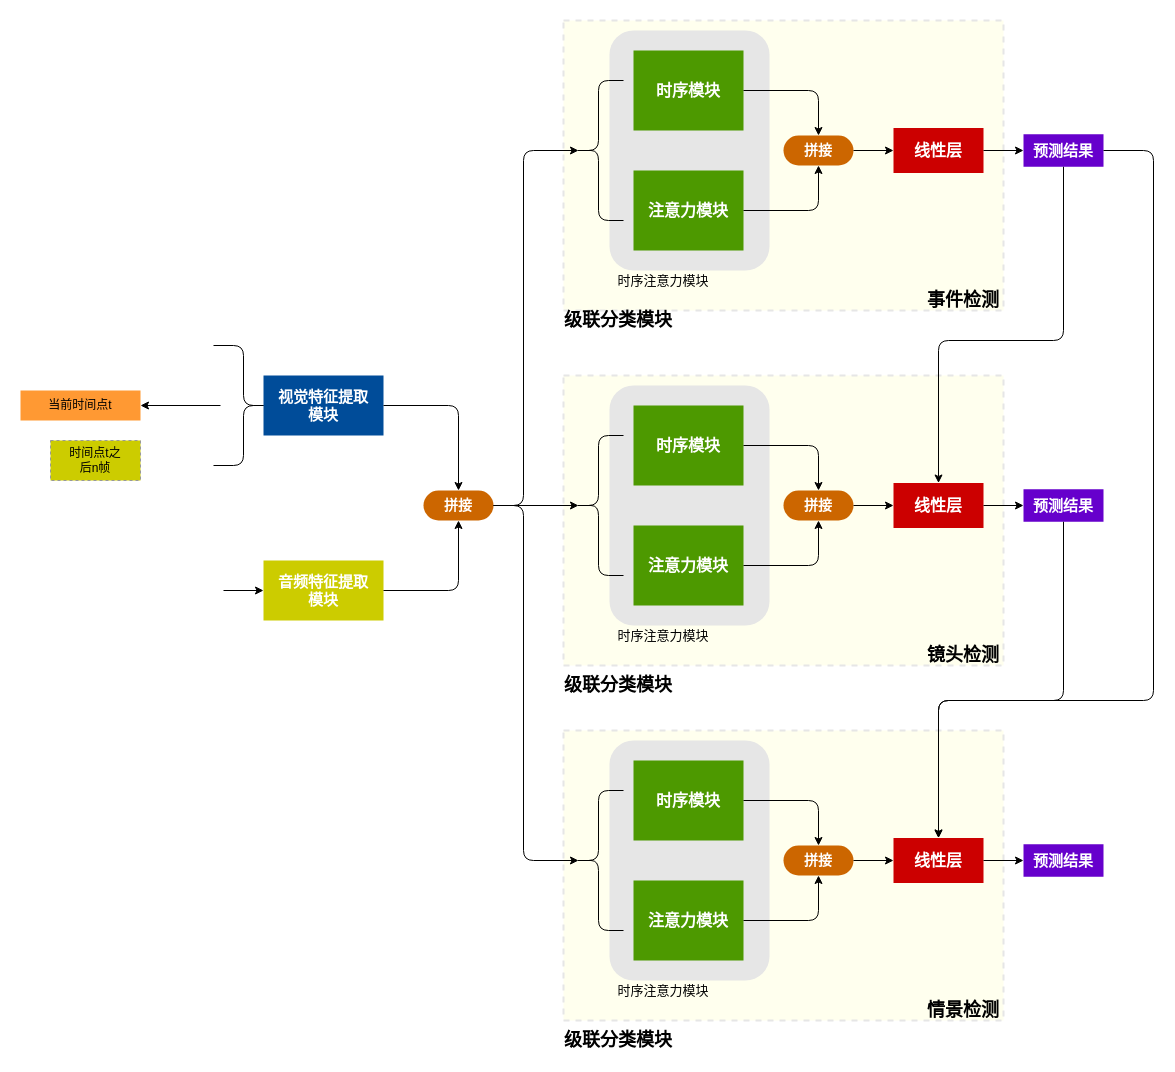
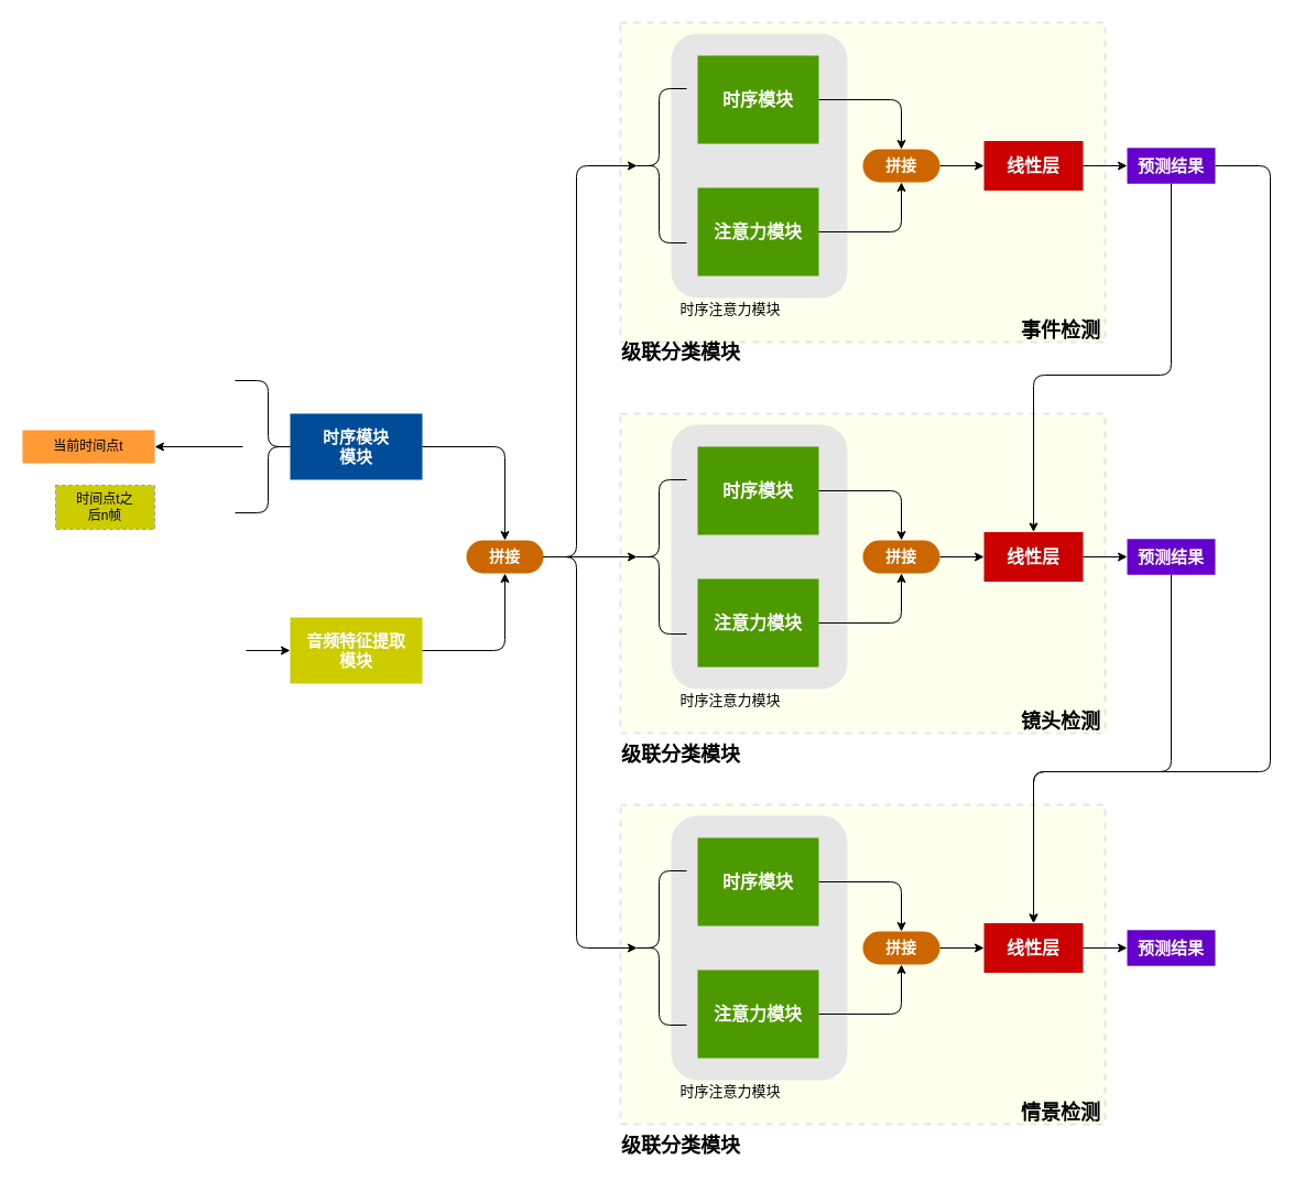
  <mxCell id="0" />
  <mxCell id="1" parent="0" />
  <mxCell id="2" value="" style="rounded=0;whiteSpace=wrap;html=1;fillColor=#FFFFee;dashed=1;strokeColor=#E6E6E6;strokeWidth=2;" vertex="1" parent="1"><mxGeometry x="563" y="730" width="440" height="290" as="geometry" /></mxCell>
  <mxCell id="3" value="" style="rounded=1;whiteSpace=wrap;html=1;fillColor=#E6E6E6;strokeColor=none;" vertex="1" parent="1"><mxGeometry x="609" y="740" width="160" height="240" as="geometry" /></mxCell>
  <mxCell id="4" value="时间点t之&lt;br /&gt;后n帧" style="rounded=0;whiteSpace=wrap;html=1;dashed=1;strokeColor=#999999;fillColor=#cccc00;" vertex="1" parent="1"><mxGeometry x="50" y="440" width="90" height="40" as="geometry" /></mxCell>
  <mxCell id="5" value="当前时间点t" style="rounded=0;whiteSpace=wrap;html=1;fillColor=#FF9933;strokeColor=none;" vertex="1" parent="1"><mxGeometry x="20" y="390" width="120" height="30" as="geometry" /></mxCell>
  <mxCell id="6" value="" style="endArrow=classic;html=1;entryX=1;entryY=0.5;entryDx=0;entryDy=0;strokeWidth=1;rounded=0;" edge="1" parent="1" target="5"><mxGeometry width="50" height="50" relative="1" as="geometry"><mxPoint x="220" y="405" as="sourcePoint" /><mxPoint x="430" y="470" as="targetPoint" /></mxGeometry></mxCell>
  <mxCell id="7" value="" style="shape=curlyBracket;whiteSpace=wrap;html=1;rounded=1;rotation=180;" vertex="1" parent="1"><mxGeometry x="213" y="345" width="60" height="120" as="geometry" /></mxCell>
- <mxCell id="8" value="&lt;font style=&quot;font-size: 15px;&quot;&gt;&lt;b&gt;视觉特征提取&lt;br&gt;模块&lt;/b&gt;&lt;/font&gt;" style="rounded=0;whiteSpace=wrap;html=1;strokeColor=none;fillColor=#004C99;gradientColor=none;fontColor=#FFFFFF;" vertex="1" parent="1"><mxGeometry x="263" y="375" width="120" height="60" as="geometry" /></mxCell>
+ <mxCell id="8" value="&lt;font style=&quot;font-size: 15px;&quot;&gt;&lt;b&gt;时序模块&lt;br&gt;模块&lt;/b&gt;&lt;/font&gt;" style="rounded=0;whiteSpace=wrap;html=1;strokeColor=none;fillColor=#004C99;gradientColor=none;fontColor=#FFFFFF;" vertex="1" parent="1"><mxGeometry x="263" y="375" width="120" height="60" as="geometry" /></mxCell>
  <mxCell id="9" value="&lt;font style=&quot;font-size: 15px;&quot;&gt;&lt;b&gt;音频特征提取&lt;br /&gt;模块&lt;/b&gt;&lt;/font&gt;" style="rounded=0;whiteSpace=wrap;html=1;strokeColor=none;fillColor=#CCCC00;gradientColor=none;fontColor=#FFFFFF;" vertex="1" parent="1"><mxGeometry x="263" y="560" width="120" height="60" as="geometry" /></mxCell>
  <mxCell id="10" value="&lt;b&gt;&lt;font style=&quot;font-size: 14px;&quot;&gt;拼接&lt;/font&gt;&lt;/b&gt;" style="rounded=1;whiteSpace=wrap;html=1;fillColor=#CC6600;gradientColor=none;fontColor=#FFFFFF;arcSize=50;strokeColor=none;" vertex="1" parent="1"><mxGeometry x="423" y="490" width="70" height="30" as="geometry" /></mxCell>
  <mxCell id="11" value="" style="edgeStyle=segmentEdgeStyle;endArrow=classic;html=1;exitX=1;exitY=0.5;exitDx=0;exitDy=0;" edge="1" parent="1" source="8" target="10"><mxGeometry width="50" height="50" relative="1" as="geometry"><mxPoint x="343" y="490" as="sourcePoint" /><mxPoint x="393" y="440" as="targetPoint" /></mxGeometry></mxCell>
  <mxCell id="12" value="" style="edgeStyle=segmentEdgeStyle;endArrow=classic;html=1;exitX=1;exitY=0.5;exitDx=0;exitDy=0;entryX=0.5;entryY=1;entryDx=0;entryDy=0;" edge="1" parent="1" source="9" target="10"><mxGeometry width="50" height="50" relative="1" as="geometry"><mxPoint x="393" y="415" as="sourcePoint" /><mxPoint x="453" y="530" as="targetPoint" /></mxGeometry></mxCell>
  <mxCell id="13" value="&lt;font style&gt;&lt;b style=&quot;font-size: 16px;&quot;&gt;注意力模块&lt;/b&gt;&lt;/font&gt;" style="rounded=0;whiteSpace=wrap;html=1;strokeColor=none;fillColor=#4D9900;gradientColor=none;fontColor=#FFFFFF;" vertex="1" parent="1"><mxGeometry x="633" y="880" width="110" height="80" as="geometry" /></mxCell>
  <mxCell id="14" value="&lt;font style&gt;&lt;b style=&quot;font-size: 16px;&quot;&gt;时序模块&lt;/b&gt;&lt;/font&gt;" style="rounded=0;whiteSpace=wrap;html=1;strokeColor=none;fillColor=#4D9900;gradientColor=none;fontColor=#FFFFFF;" vertex="1" parent="1"><mxGeometry x="633" y="760" width="110" height="80" as="geometry" /></mxCell>
  <mxCell id="15" value="" style="shape=curlyBracket;whiteSpace=wrap;html=1;rounded=1;fillColor=#E6E6E6;" vertex="1" parent="1"><mxGeometry x="573" y="790" width="50" height="140" as="geometry" /></mxCell>
  <mxCell id="16" value="&lt;b&gt;&lt;font style=&quot;font-size: 14px;&quot;&gt;拼接&lt;/font&gt;&lt;/b&gt;" style="rounded=1;whiteSpace=wrap;html=1;fillColor=#CC6600;gradientColor=none;fontColor=#FFFFFF;arcSize=50;strokeColor=none;" vertex="1" parent="1"><mxGeometry x="783" y="845" width="70" height="30" as="geometry" /></mxCell>
  <mxCell id="17" value="" style="edgeStyle=segmentEdgeStyle;endArrow=classic;html=1;exitX=1;exitY=0.5;exitDx=0;exitDy=0;" edge="1" parent="1" source="14" target="16"><mxGeometry width="50" height="50" relative="1" as="geometry"><mxPoint x="803" y="772.5" as="sourcePoint" /><mxPoint x="813" y="807.5" as="targetPoint" /></mxGeometry></mxCell>
  <mxCell id="18" value="" style="edgeStyle=segmentEdgeStyle;endArrow=classic;html=1;exitX=1;exitY=0.5;exitDx=0;exitDy=0;entryX=0.5;entryY=1;entryDx=0;entryDy=0;" edge="1" parent="1" source="13" target="16"><mxGeometry width="50" height="50" relative="1" as="geometry"><mxPoint x="803" y="957.5" as="sourcePoint" /><mxPoint x="873" y="897.5" as="targetPoint" /></mxGeometry></mxCell>
  <mxCell id="19" value="&lt;font style&gt;&lt;b style=&quot;font-size: 16px;&quot;&gt;线性层&lt;/b&gt;&lt;/font&gt;" style="rounded=0;whiteSpace=wrap;html=1;strokeColor=none;fillColor=#CC0000;gradientColor=none;fontColor=#FFFFFF;" vertex="1" parent="1"><mxGeometry x="893" y="837.5" width="90" height="45" as="geometry" /></mxCell>
  <mxCell id="20" value="" style="endArrow=classic;html=1;entryX=0;entryY=0.5;entryDx=0;entryDy=0;strokeWidth=1;rounded=0;exitX=1;exitY=0.5;exitDx=0;exitDy=0;" edge="1" parent="1" source="16" target="19"><mxGeometry width="50" height="50" relative="1" as="geometry"><mxPoint x="893" y="730" as="sourcePoint" /><mxPoint x="813" y="730" as="targetPoint" /></mxGeometry></mxCell>
  <mxCell id="21" value="&lt;font style&gt;&lt;b style=&quot;font-size: 15px;&quot;&gt;预测结果&lt;/b&gt;&lt;/font&gt;" style="rounded=0;whiteSpace=wrap;html=1;strokeColor=none;fillColor=#6600CC;gradientColor=none;fontColor=#FFFFFF;" vertex="1" parent="1"><mxGeometry x="1023" y="843.75" width="80" height="32.5" as="geometry" /></mxCell>
  <mxCell id="22" value="" style="endArrow=classic;html=1;entryX=0;entryY=0.5;entryDx=0;entryDy=0;strokeWidth=1;rounded=0;exitX=1;exitY=0.5;exitDx=0;exitDy=0;" edge="1" parent="1" source="19" target="21"><mxGeometry width="50" height="50" relative="1" as="geometry"><mxPoint x="863" y="870" as="sourcePoint" /><mxPoint x="903" y="870" as="targetPoint" /></mxGeometry></mxCell>
  <mxCell id="23" value="&lt;font style=&quot;font-size: 13px;&quot;&gt;时序注意力模块&lt;/font&gt;" style="text;html=1;strokeColor=none;fillColor=none;align=center;verticalAlign=middle;whiteSpace=wrap;rounded=0;dashed=1;" vertex="1" parent="1"><mxGeometry x="613" y="980" width="100" height="20" as="geometry" /></mxCell>
  <mxCell id="24" value="&lt;font style=&quot;font-size: 18px;&quot;&gt;&lt;b&gt;情景检测&lt;/b&gt;&lt;/font&gt;" style="text;html=1;strokeColor=none;fillColor=none;align=center;verticalAlign=middle;whiteSpace=wrap;rounded=0;dashed=1;" vertex="1" parent="1"><mxGeometry x="923" y="1000" width="80" height="20" as="geometry" /></mxCell>
  <mxCell id="25" value="&lt;font style=&quot;font-size: 18px;&quot;&gt;&lt;b&gt;级联分类模块&lt;/b&gt;&lt;/font&gt;" style="text;html=1;strokeColor=none;fillColor=none;align=center;verticalAlign=middle;whiteSpace=wrap;rounded=0;dashed=1;" vertex="1" parent="1"><mxGeometry x="563" y="1030" width="110" height="20" as="geometry" /></mxCell>
  <mxCell id="26" value="" style="rounded=0;whiteSpace=wrap;html=1;fillColor=#FFFFee;dashed=1;strokeColor=#E6E6E6;strokeWidth=2;" vertex="1" parent="1"><mxGeometry x="563" y="375" width="440" height="290" as="geometry" /></mxCell>
  <mxCell id="27" value="" style="rounded=1;whiteSpace=wrap;html=1;fillColor=#E6E6E6;strokeColor=none;" vertex="1" parent="1"><mxGeometry x="609" y="385" width="160" height="240" as="geometry" /></mxCell>
  <mxCell id="28" value="&lt;font style&gt;&lt;b style=&quot;font-size: 16px;&quot;&gt;注意力模块&lt;/b&gt;&lt;/font&gt;" style="rounded=0;whiteSpace=wrap;html=1;strokeColor=none;fillColor=#4D9900;gradientColor=none;fontColor=#FFFFFF;" vertex="1" parent="1"><mxGeometry x="633" y="525" width="110" height="80" as="geometry" /></mxCell>
  <mxCell id="29" value="&lt;font style&gt;&lt;b style=&quot;font-size: 16px;&quot;&gt;时序模块&lt;/b&gt;&lt;/font&gt;" style="rounded=0;whiteSpace=wrap;html=1;strokeColor=none;fillColor=#4D9900;gradientColor=none;fontColor=#FFFFFF;" vertex="1" parent="1"><mxGeometry x="633" y="405" width="110" height="80" as="geometry" /></mxCell>
  <mxCell id="30" value="" style="shape=curlyBracket;whiteSpace=wrap;html=1;rounded=1;fillColor=#E6E6E6;" vertex="1" parent="1"><mxGeometry x="573" y="435" width="50" height="140" as="geometry" /></mxCell>
  <mxCell id="31" value="&lt;b&gt;&lt;font style=&quot;font-size: 14px;&quot;&gt;拼接&lt;/font&gt;&lt;/b&gt;" style="rounded=1;whiteSpace=wrap;html=1;fillColor=#CC6600;gradientColor=none;fontColor=#FFFFFF;arcSize=50;strokeColor=none;" vertex="1" parent="1"><mxGeometry x="783" y="490" width="70" height="30" as="geometry" /></mxCell>
  <mxCell id="32" value="" style="edgeStyle=segmentEdgeStyle;endArrow=classic;html=1;exitX=1;exitY=0.5;exitDx=0;exitDy=0;" edge="1" parent="1" source="29" target="31"><mxGeometry width="50" height="50" relative="1" as="geometry"><mxPoint x="803" y="417.5" as="sourcePoint" /><mxPoint x="813" y="452.5" as="targetPoint" /></mxGeometry></mxCell>
  <mxCell id="33" value="" style="edgeStyle=segmentEdgeStyle;endArrow=classic;html=1;exitX=1;exitY=0.5;exitDx=0;exitDy=0;entryX=0.5;entryY=1;entryDx=0;entryDy=0;" edge="1" parent="1" source="28" target="31"><mxGeometry width="50" height="50" relative="1" as="geometry"><mxPoint x="803" y="602.5" as="sourcePoint" /><mxPoint x="873" y="542.5" as="targetPoint" /></mxGeometry></mxCell>
  <mxCell id="34" value="&lt;font style&gt;&lt;b style=&quot;font-size: 16px;&quot;&gt;线性层&lt;/b&gt;&lt;/font&gt;" style="rounded=0;whiteSpace=wrap;html=1;strokeColor=none;fillColor=#CC0000;gradientColor=none;fontColor=#FFFFFF;" vertex="1" parent="1"><mxGeometry x="893" y="482.5" width="90" height="45" as="geometry" /></mxCell>
  <mxCell id="35" value="" style="endArrow=classic;html=1;entryX=0;entryY=0.5;entryDx=0;entryDy=0;strokeWidth=1;rounded=0;exitX=1;exitY=0.5;exitDx=0;exitDy=0;" edge="1" parent="1" source="31" target="34"><mxGeometry width="50" height="50" relative="1" as="geometry"><mxPoint x="893" y="375" as="sourcePoint" /><mxPoint x="813" y="375" as="targetPoint" /></mxGeometry></mxCell>
  <mxCell id="36" value="&lt;b style&gt;&lt;font style=&quot;font-size: 15px;&quot;&gt;预测结果&lt;/font&gt;&lt;/b&gt;" style="rounded=0;whiteSpace=wrap;html=1;strokeColor=none;fillColor=#6600CC;gradientColor=none;fontColor=#FFFFFF;" vertex="1" parent="1"><mxGeometry x="1023" y="488.75" width="80" height="32.5" as="geometry" /></mxCell>
  <mxCell id="37" value="" style="endArrow=classic;html=1;entryX=0;entryY=0.5;entryDx=0;entryDy=0;strokeWidth=1;rounded=0;exitX=1;exitY=0.5;exitDx=0;exitDy=0;" edge="1" parent="1" source="34" target="36"><mxGeometry width="50" height="50" relative="1" as="geometry"><mxPoint x="863" y="515" as="sourcePoint" /><mxPoint x="903" y="515" as="targetPoint" /></mxGeometry></mxCell>
  <mxCell id="38" value="&lt;font style=&quot;font-size: 13px;&quot;&gt;时序注意力模块&lt;/font&gt;" style="text;html=1;strokeColor=none;fillColor=none;align=center;verticalAlign=middle;whiteSpace=wrap;rounded=0;dashed=1;" vertex="1" parent="1"><mxGeometry x="613" y="625" width="100" height="20" as="geometry" /></mxCell>
  <mxCell id="39" value="&lt;font style=&quot;font-size: 18px;&quot;&gt;&lt;b&gt;镜头检测&lt;/b&gt;&lt;/font&gt;" style="text;html=1;strokeColor=none;fillColor=none;align=center;verticalAlign=middle;whiteSpace=wrap;rounded=0;dashed=1;" vertex="1" parent="1"><mxGeometry x="923" y="645" width="80" height="20" as="geometry" /></mxCell>
  <mxCell id="40" value="&lt;font style=&quot;font-size: 18px;&quot;&gt;&lt;b&gt;级联分类模块&lt;/b&gt;&lt;/font&gt;" style="text;html=1;strokeColor=none;fillColor=none;align=center;verticalAlign=middle;whiteSpace=wrap;rounded=0;dashed=1;" vertex="1" parent="1"><mxGeometry x="563" y="675" width="110" height="20" as="geometry" /></mxCell>
  <mxCell id="41" value="" style="rounded=0;whiteSpace=wrap;html=1;fillColor=#FFFFee;dashed=1;strokeColor=#E6E6E6;strokeWidth=2;" vertex="1" parent="1"><mxGeometry x="563" y="20" width="440" height="290" as="geometry" /></mxCell>
  <mxCell id="42" value="" style="rounded=1;whiteSpace=wrap;html=1;fillColor=#E6E6E6;strokeColor=none;" vertex="1" parent="1"><mxGeometry x="609" y="30" width="160" height="240" as="geometry" /></mxCell>
  <mxCell id="43" value="&lt;font style&gt;&lt;b style=&quot;font-size: 16px;&quot;&gt;注意力模块&lt;/b&gt;&lt;/font&gt;" style="rounded=0;whiteSpace=wrap;html=1;strokeColor=none;fillColor=#4D9900;gradientColor=none;fontColor=#FFFFFF;" vertex="1" parent="1"><mxGeometry x="633" y="170" width="110" height="80" as="geometry" /></mxCell>
  <mxCell id="44" value="&lt;font style&gt;&lt;b style=&quot;font-size: 16px;&quot;&gt;时序模块&lt;/b&gt;&lt;/font&gt;" style="rounded=0;whiteSpace=wrap;html=1;strokeColor=none;fillColor=#4D9900;gradientColor=none;fontColor=#FFFFFF;" vertex="1" parent="1"><mxGeometry x="633" y="50" width="110" height="80" as="geometry" /></mxCell>
  <mxCell id="45" value="" style="shape=curlyBracket;whiteSpace=wrap;html=1;rounded=1;fillColor=#E6E6E6;" vertex="1" parent="1"><mxGeometry x="573" y="80" width="50" height="140" as="geometry" /></mxCell>
  <mxCell id="46" value="&lt;b&gt;&lt;font style=&quot;font-size: 14px;&quot;&gt;拼接&lt;/font&gt;&lt;/b&gt;" style="rounded=1;whiteSpace=wrap;html=1;fillColor=#CC6600;gradientColor=none;fontColor=#FFFFFF;arcSize=50;strokeColor=none;" vertex="1" parent="1"><mxGeometry x="783" y="135" width="70" height="30" as="geometry" /></mxCell>
  <mxCell id="47" value="" style="edgeStyle=segmentEdgeStyle;endArrow=classic;html=1;exitX=1;exitY=0.5;exitDx=0;exitDy=0;" edge="1" parent="1" source="44" target="46"><mxGeometry width="50" height="50" relative="1" as="geometry"><mxPoint x="803" y="62.5" as="sourcePoint" /><mxPoint x="813" y="97.5" as="targetPoint" /></mxGeometry></mxCell>
  <mxCell id="48" value="" style="edgeStyle=segmentEdgeStyle;endArrow=classic;html=1;exitX=1;exitY=0.5;exitDx=0;exitDy=0;entryX=0.5;entryY=1;entryDx=0;entryDy=0;" edge="1" parent="1" source="43" target="46"><mxGeometry width="50" height="50" relative="1" as="geometry"><mxPoint x="803" y="247.5" as="sourcePoint" /><mxPoint x="873" y="187.5" as="targetPoint" /></mxGeometry></mxCell>
  <mxCell id="49" value="&lt;font style&gt;&lt;b style=&quot;font-size: 16px;&quot;&gt;线性层&lt;/b&gt;&lt;/font&gt;" style="rounded=0;whiteSpace=wrap;html=1;strokeColor=none;fillColor=#CC0000;gradientColor=none;fontColor=#FFFFFF;" vertex="1" parent="1"><mxGeometry x="893" y="127.5" width="90" height="45" as="geometry" /></mxCell>
  <mxCell id="50" value="" style="endArrow=classic;html=1;entryX=0;entryY=0.5;entryDx=0;entryDy=0;strokeWidth=1;rounded=0;exitX=1;exitY=0.5;exitDx=0;exitDy=0;" edge="1" parent="1" source="46" target="49"><mxGeometry width="50" height="50" relative="1" as="geometry"><mxPoint x="893" y="20" as="sourcePoint" /><mxPoint x="813" y="20" as="targetPoint" /></mxGeometry></mxCell>
  <mxCell id="51" value="&lt;b&gt;&lt;font style=&quot;font-size: 15px;&quot;&gt;预测结果&lt;/font&gt;&lt;/b&gt;" style="rounded=0;whiteSpace=wrap;html=1;strokeColor=none;fillColor=#6600CC;gradientColor=none;fontColor=#FFFFFF;" vertex="1" parent="1"><mxGeometry x="1023" y="133.75" width="80" height="32.5" as="geometry" /></mxCell>
  <mxCell id="52" value="" style="endArrow=classic;html=1;entryX=0;entryY=0.5;entryDx=0;entryDy=0;strokeWidth=1;rounded=0;exitX=1;exitY=0.5;exitDx=0;exitDy=0;" edge="1" parent="1" source="49" target="51"><mxGeometry width="50" height="50" relative="1" as="geometry"><mxPoint x="863" y="160" as="sourcePoint" /><mxPoint x="903" y="160" as="targetPoint" /></mxGeometry></mxCell>
  <mxCell id="53" value="&lt;font style=&quot;font-size: 13px;&quot;&gt;时序注意力模块&lt;/font&gt;" style="text;html=1;strokeColor=none;fillColor=none;align=center;verticalAlign=middle;whiteSpace=wrap;rounded=0;dashed=1;" vertex="1" parent="1"><mxGeometry x="613" y="270" width="100" height="20" as="geometry" /></mxCell>
  <mxCell id="54" value="&lt;font style=&quot;font-size: 18px;&quot;&gt;&lt;b&gt;事件检测&lt;/b&gt;&lt;/font&gt;" style="text;html=1;strokeColor=none;fillColor=none;align=center;verticalAlign=middle;whiteSpace=wrap;rounded=0;dashed=1;" vertex="1" parent="1"><mxGeometry x="923" y="290" width="80" height="20" as="geometry" /></mxCell>
  <mxCell id="55" value="&lt;font style=&quot;font-size: 18px;&quot;&gt;&lt;b&gt;级联分类模块&lt;/b&gt;&lt;/font&gt;" style="text;html=1;strokeColor=none;fillColor=none;align=center;verticalAlign=middle;whiteSpace=wrap;rounded=0;dashed=1;" vertex="1" parent="1"><mxGeometry x="563" y="310" width="110" height="20" as="geometry" /></mxCell>
  <mxCell id="56" value="" style="endArrow=classic;html=1;exitX=1;exitY=0.5;exitDx=0;exitDy=0;entryX=0.1;entryY=0.5;entryDx=0;entryDy=0;entryPerimeter=0;" edge="1" parent="1" source="10" target="30"><mxGeometry width="50" height="50" relative="1" as="geometry"><mxPoint x="383" y="730" as="sourcePoint" /><mxPoint x="433" y="680" as="targetPoint" /></mxGeometry></mxCell>
  <mxCell id="57" value="" style="edgeStyle=segmentEdgeStyle;endArrow=classic;html=1;exitX=1;exitY=0.5;exitDx=0;exitDy=0;entryX=0.1;entryY=0.5;entryDx=0;entryDy=0;entryPerimeter=0;" edge="1" parent="1" source="10" target="45"><mxGeometry width="50" height="50" relative="1" as="geometry"><mxPoint x="393" y="415" as="sourcePoint" /><mxPoint x="533" y="390" as="targetPoint" /><Array as="points"><mxPoint x="523" y="505" /><mxPoint x="523" y="150" /></Array></mxGeometry></mxCell>
  <mxCell id="58" value="" style="edgeStyle=segmentEdgeStyle;endArrow=classic;html=1;entryX=0.1;entryY=0.5;entryDx=0;entryDy=0;entryPerimeter=0;exitX=1;exitY=0.5;exitDx=0;exitDy=0;" edge="1" parent="1" source="10" target="15"><mxGeometry width="50" height="50" relative="1" as="geometry"><mxPoint x="243" y="740" as="sourcePoint" /><mxPoint x="508" y="507.5" as="targetPoint" /><Array as="points"><mxPoint x="523" y="505" /><mxPoint x="523" y="860" /></Array></mxGeometry></mxCell>
  <mxCell id="59" value="" style="edgeStyle=segmentEdgeStyle;endArrow=classic;html=1;exitX=0.5;exitY=1;exitDx=0;exitDy=0;entryX=0.5;entryY=0;entryDx=0;entryDy=0;" edge="1" parent="1" source="51" target="34"><mxGeometry width="50" height="50" relative="1" as="geometry"><mxPoint x="1173" y="275" as="sourcePoint" /><mxPoint x="1248" y="360" as="targetPoint" /><Array as="points"><mxPoint x="1063" y="340" /><mxPoint x="938" y="340" /></Array></mxGeometry></mxCell>
  <mxCell id="60" value="" style="edgeStyle=segmentEdgeStyle;endArrow=classic;html=1;exitX=1;exitY=0.5;exitDx=0;exitDy=0;entryX=0.5;entryY=0;entryDx=0;entryDy=0;" edge="1" parent="1" source="51" target="19"><mxGeometry width="50" height="50" relative="1" as="geometry"><mxPoint x="1073" y="176.25" as="sourcePoint" /><mxPoint x="948" y="492.5" as="targetPoint" /><Array as="points"><mxPoint x="1153" y="150" /><mxPoint x="1153" y="700" /><mxPoint x="938" y="700" /></Array></mxGeometry></mxCell>
  <mxCell id="61" value="" style="edgeStyle=segmentEdgeStyle;endArrow=classic;html=1;exitX=0.5;exitY=1;exitDx=0;exitDy=0;entryX=0.5;entryY=0;entryDx=0;entryDy=0;" edge="1" parent="1" source="36" target="19"><mxGeometry width="50" height="50" relative="1" as="geometry"><mxPoint x="1063" y="592.5" as="sourcePoint" /><mxPoint x="1138" y="677.5" as="targetPoint" /><Array as="points"><mxPoint x="1063" y="700" /><mxPoint x="938" y="700" /></Array></mxGeometry></mxCell>
  <mxCell id="62" value="" style="endArrow=classic;html=1;entryX=0;entryY=0.5;entryDx=0;entryDy=0;strokeWidth=1;rounded=0;" edge="1" parent="1" target="9"><mxGeometry width="50" height="50" relative="1" as="geometry"><mxPoint x="223" y="590" as="sourcePoint" /><mxPoint x="83" y="605" as="targetPoint" /></mxGeometry></mxCell>
